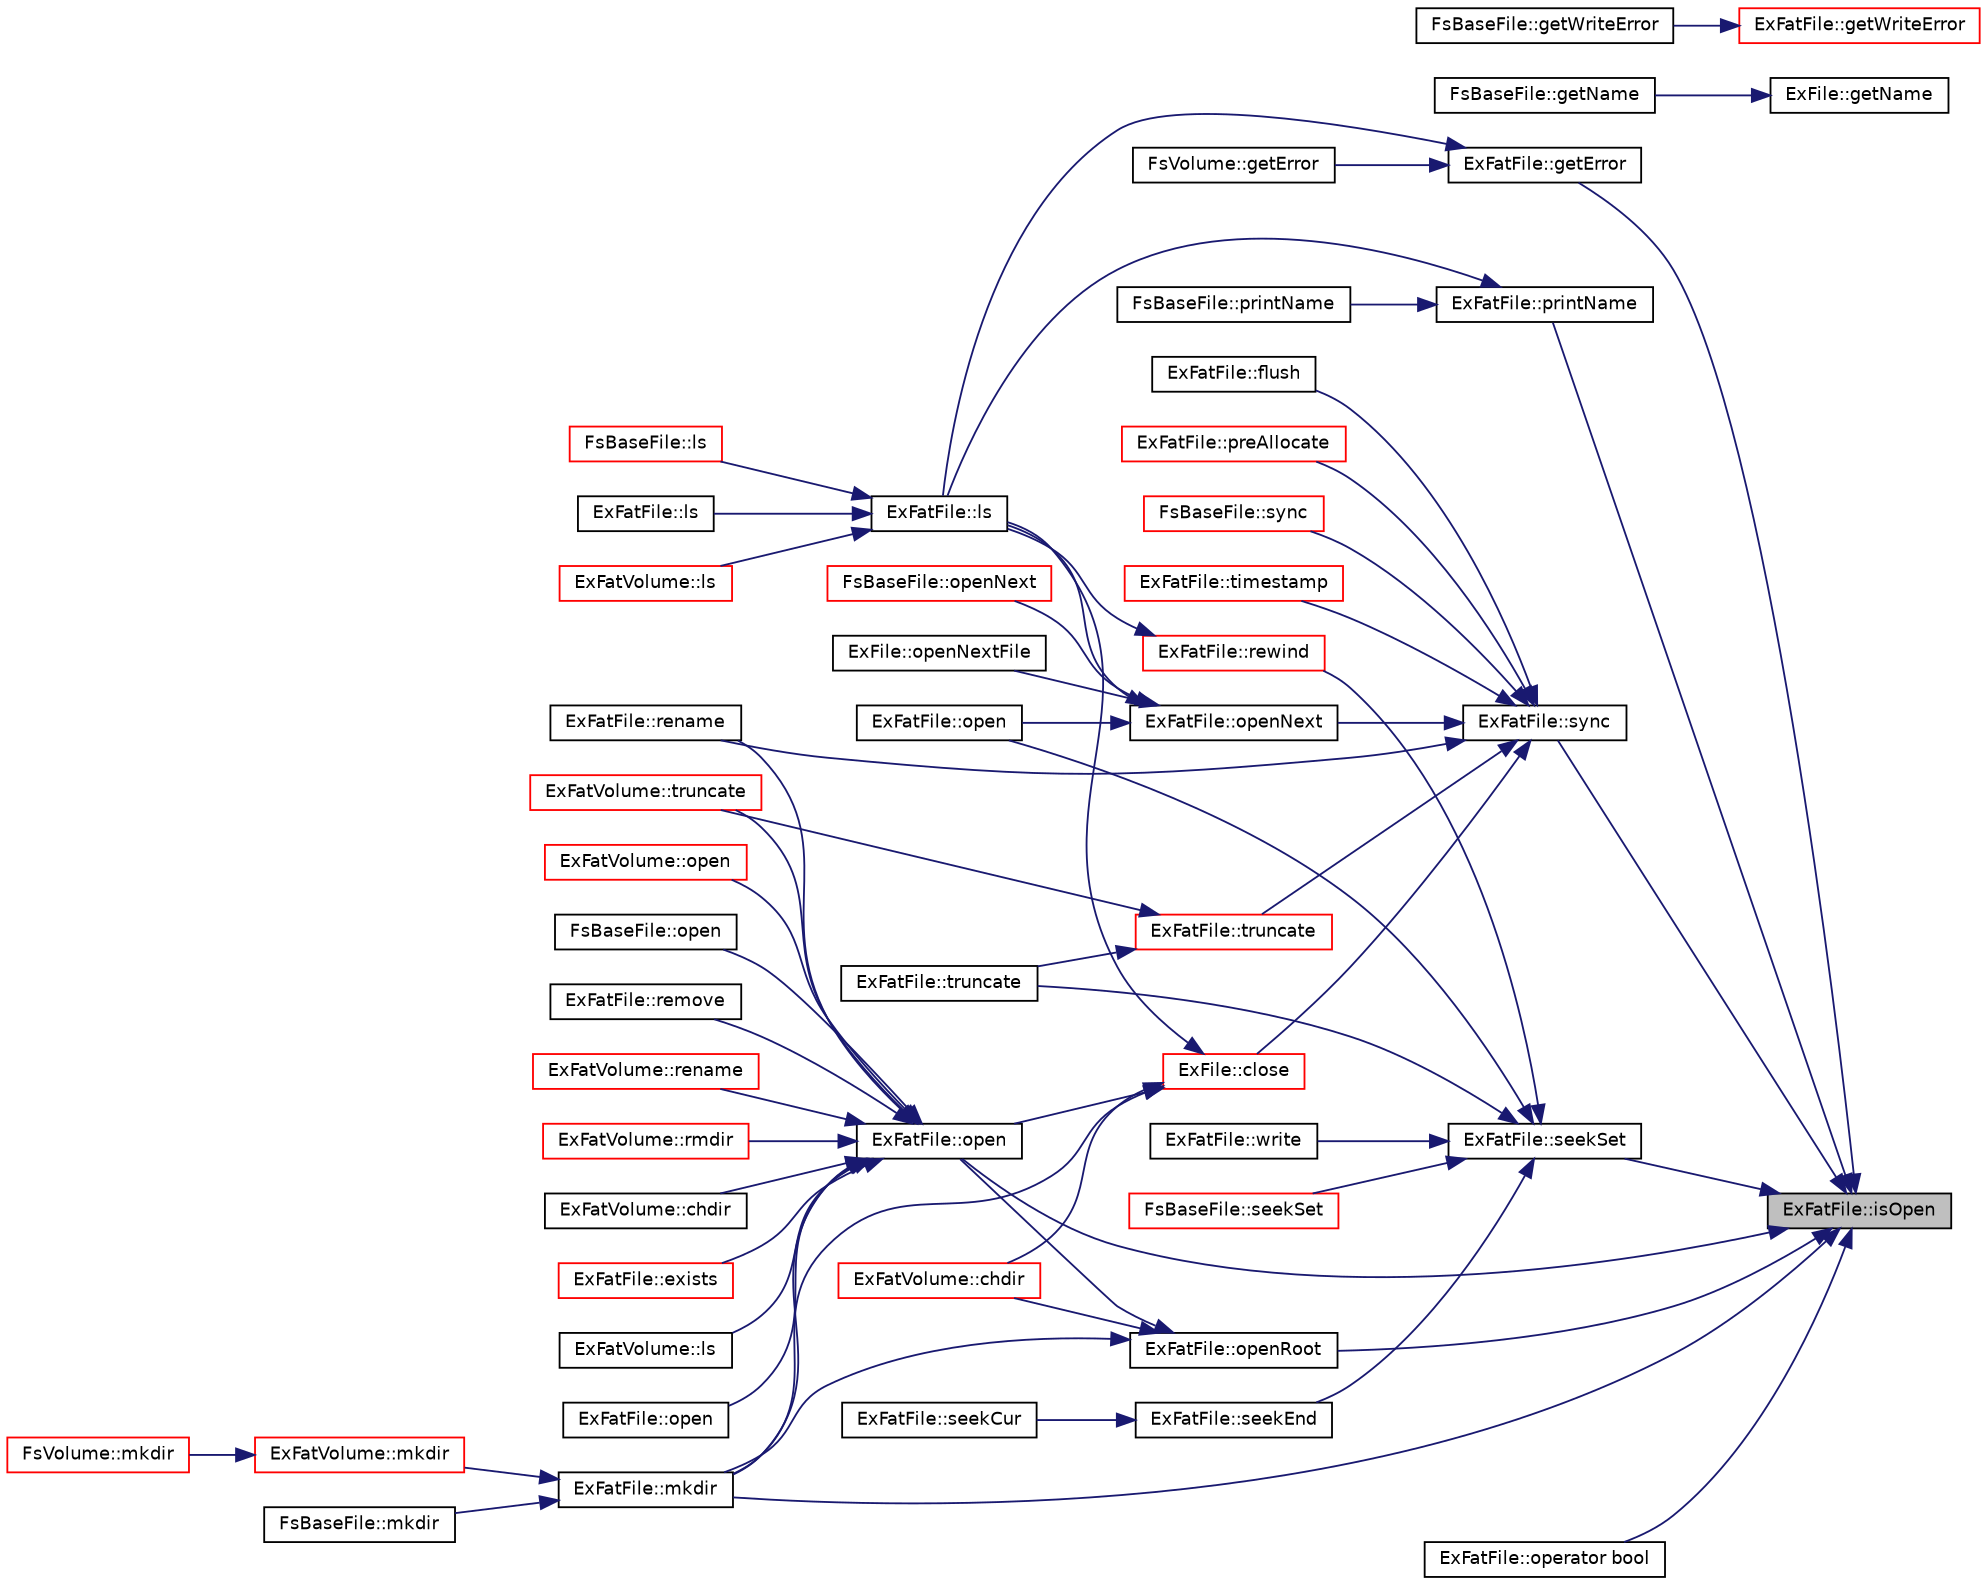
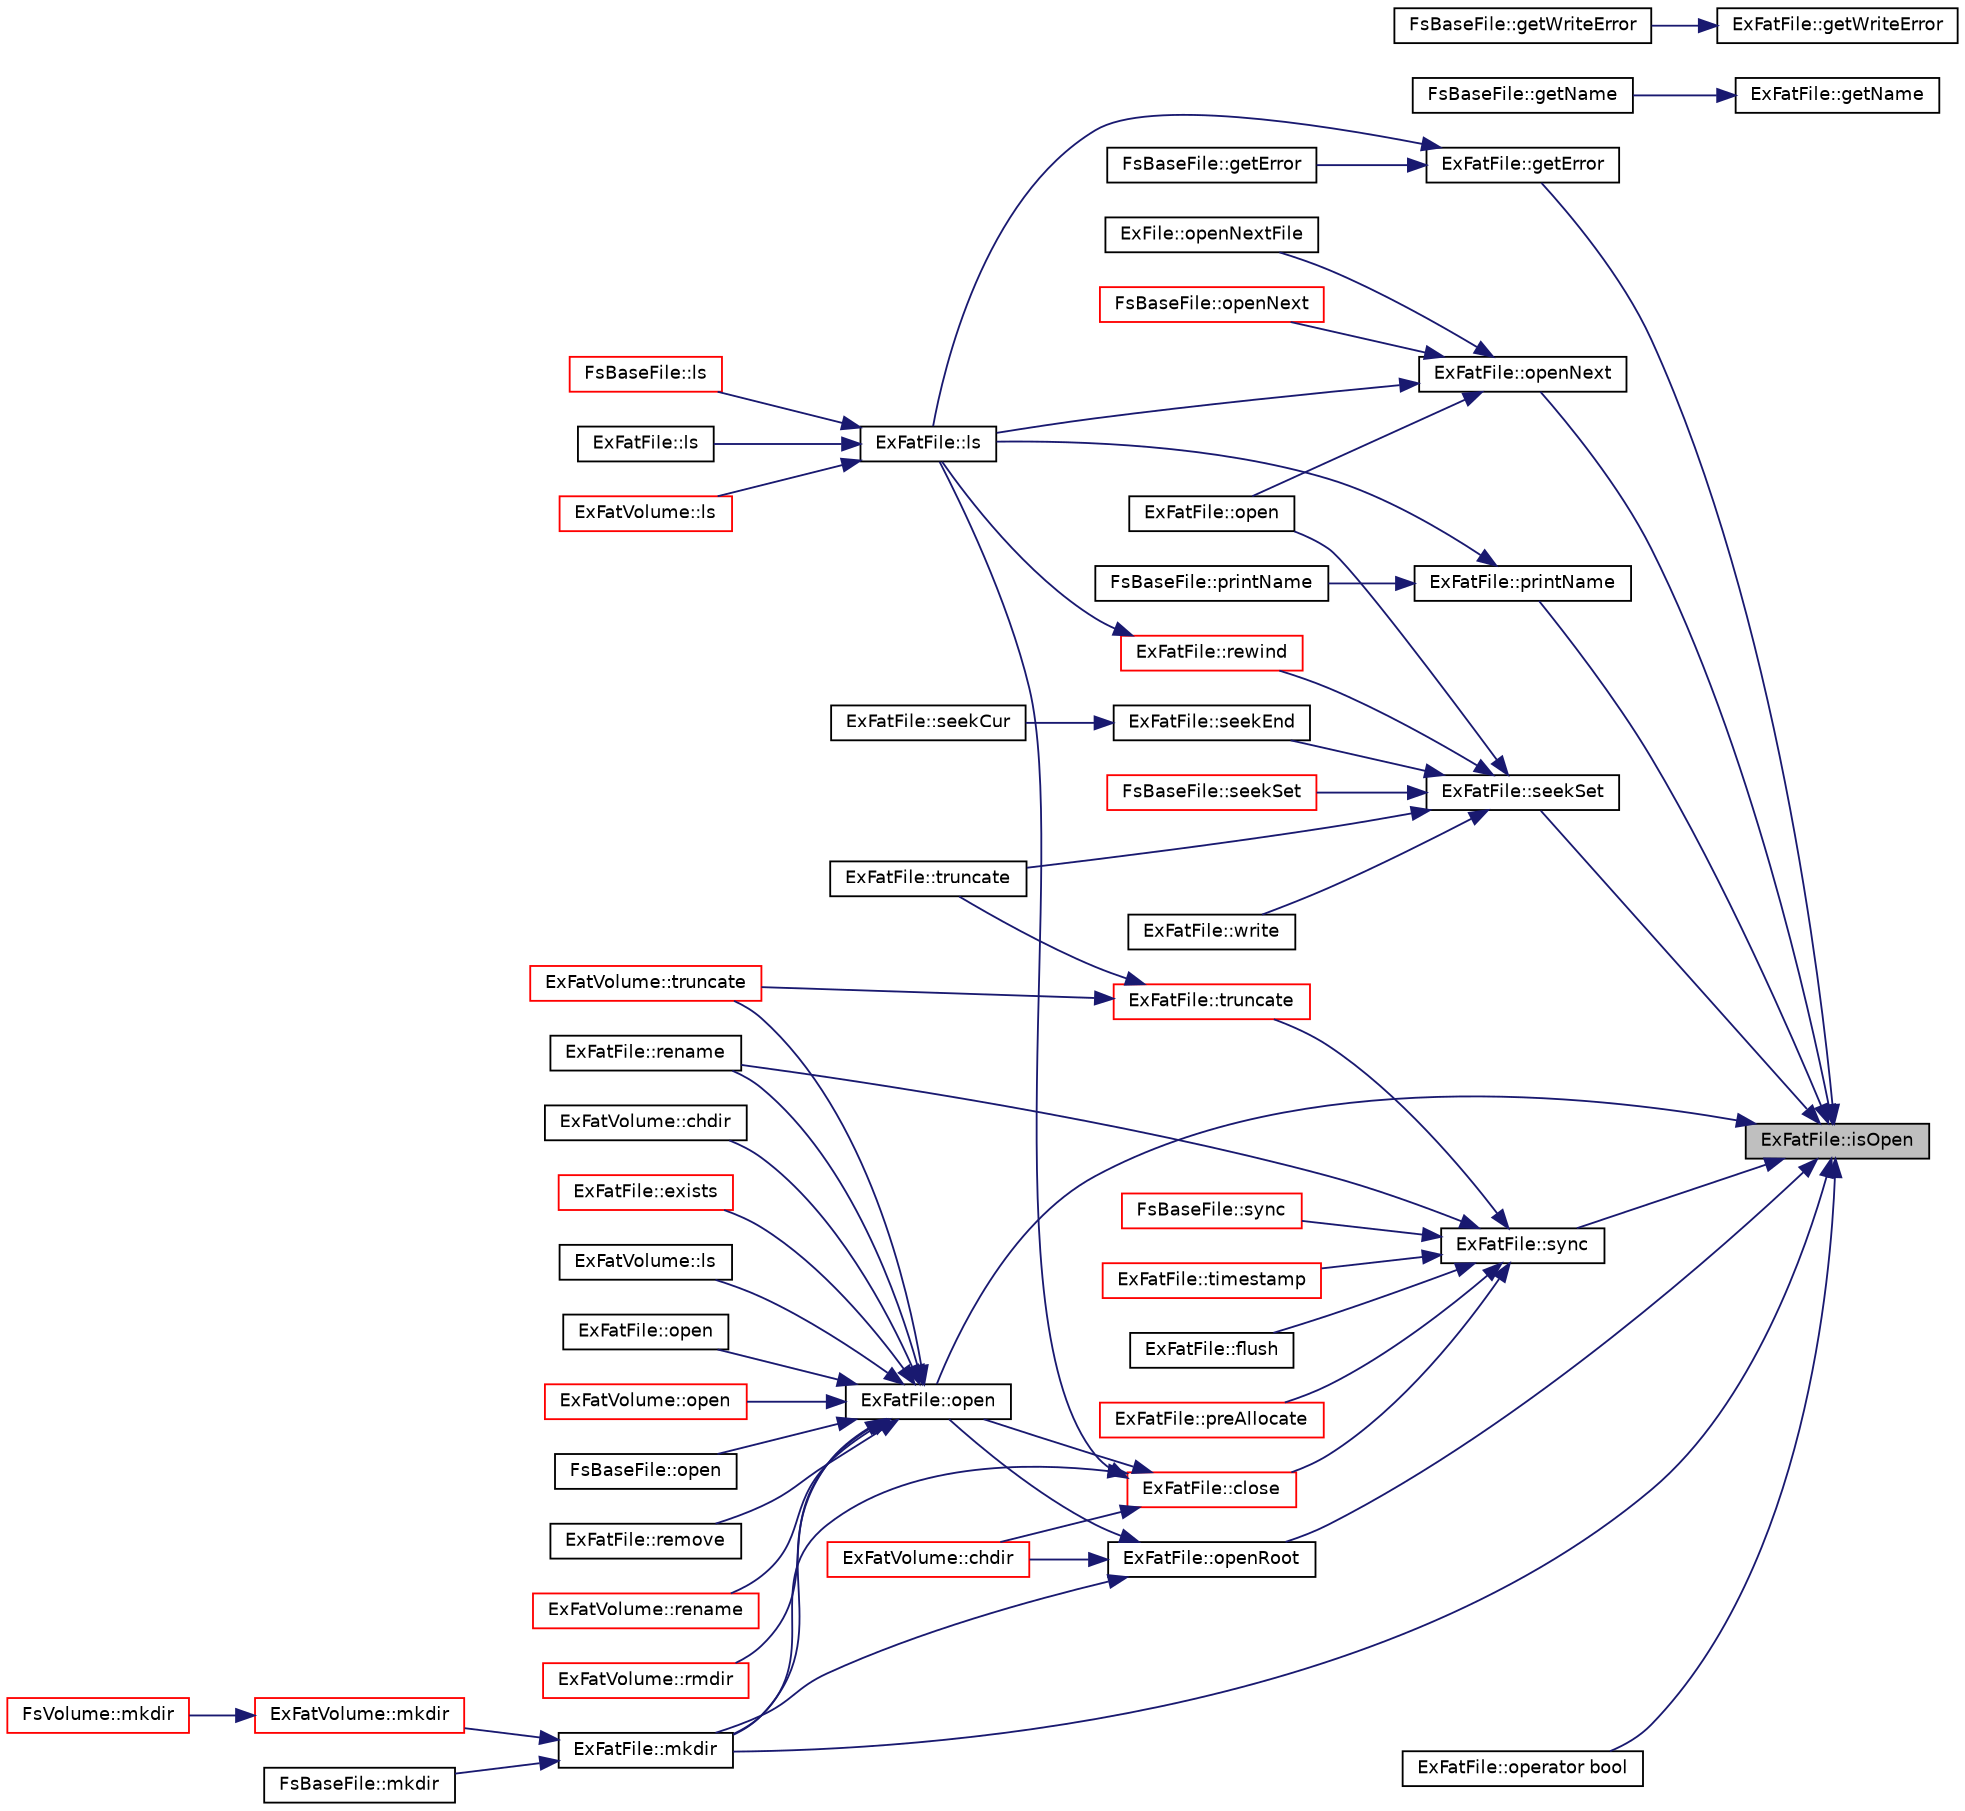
  digraph {
    rankdir=RL
    node [color=black fillcolor=white fontname=Helvetica fontsize=10 shape=record style=filled]
    edge [color=midnightblue dir=back fontname=Helvetica fontsize=10 labelfontname=Helvetica labelfontsize=10 style=solid]
    n1 [fillcolor=grey75 fontcolor=black height=0.2 label="ExFatFile::isOpen" width=0.4]
    n2 [height=0.2 label="ExFatFile::getError" width=0.4]
    n3 [height=0.2 label="ExFatFile::mkdir" width=0.4]
    n4 [height=0.2 label="ExFatFile::open" width=0.4]
    n5 [height=0.2 label="ExFatFile::openNext" width=0.4]
    n6 [height=0.2 label="ExFatFile::openRoot" width=0.4]
    n7 [height=0.2 label="ExFatFile::operator bool" width=0.4]
    n8 [height=0.2 label="ExFatFile::printName" width=0.4]
    n9 [height=0.2 label="ExFatFile::seekSet" width=0.4]
    n10 [height=0.2 label="ExFatFile::sync" width=0.4]
-   n11 [height=0.2 label="FsVolume::getError" width=0.4]
+   n11 [height=0.2 label="FsBaseFile::getError" width=0.4]
    n12 [height=0.2 label="ExFatFile::ls" width=0.4]
-   n13 [height=0.2 label="ExFile::getName" width=0.4]
+   n13 [height=0.2 label="ExFatFile::getName" width=0.4]
    n14 [height=0.2 label="FsBaseFile::getName" width=0.4]
-   n15 [color=red height=0.2 label="ExFatFile::getWriteError" width=0.4]
+   n15 [height=0.2 label="ExFatFile::getWriteError" width=0.4]
    n16 [height=0.2 label="FsBaseFile::getWriteError" width=0.4]
    n17 [color=red height=0.2 label="ExFatVolume::mkdir" width=0.4]
    n18 [height=0.2 label="FsBaseFile::mkdir" width=0.4]
    n19 [height=0.2 label="ExFatVolume::chdir" width=0.4]
    n20 [color=red height=0.2 label="ExFatFile::exists" width=0.4]
    n21 [height=0.2 label="ExFatVolume::ls" width=0.4]
    n22 [height=0.2 label="ExFatFile::open" width=0.4]
    n23 [color=red height=0.2 label="ExFatVolume::open" width=0.4]
    n24 [height=0.2 label="FsBaseFile::open" width=0.4]
    n25 [height=0.2 label="ExFatFile::remove" width=0.4]
    n26 [color=red height=0.2 label="ExFatVolume::rename" width=0.4]
    n27 [height=0.2 label="ExFatFile::rename" width=0.4]
    n28 [color=red height=0.2 label="ExFatVolume::rmdir" width=0.4]
    n29 [color=red height=0.2 label="ExFatVolume::truncate" width=0.4]
    n30 [height=0.2 label="ExFatFile::open" width=0.4]
    n31 [color=red height=0.2 label="FsBaseFile::openNext" width=0.4]
    n32 [height=0.2 label="ExFile::openNextFile" width=0.4]
    n33 [color=red height=0.2 label="ExFatVolume::chdir" width=0.4]
    n34 [height=0.2 label="FsBaseFile::printName" width=0.4]
    n35 [color=red height=0.2 label="ExFatFile::rewind" width=0.4]
    n36 [height=0.2 label="ExFatFile::seekEnd" width=0.4]
    n37 [color=red height=0.2 label="FsBaseFile::seekSet" width=0.4]
    n38 [height=0.2 label="ExFatFile::truncate" width=0.4]
    n39 [height=0.2 label="ExFatFile::write" width=0.4]
-   n40 [color=red height=0.2 label="ExFile::close" width=0.4]
+   n40 [color=red height=0.2 label="ExFatFile::close" width=0.4]
    n41 [height=0.2 label="ExFatFile::flush" width=0.4]
    n42 [color=red height=0.2 label="ExFatFile::preAllocate" width=0.4]
    n43 [color=red height=0.2 label="FsBaseFile::sync" width=0.4]
    n44 [color=red height=0.2 label="ExFatFile::timestamp" width=0.4]
    n45 [color=red height=0.2 label="ExFatFile::truncate" width=0.4]
    n46 [color=red height=0.2 label="FsBaseFile::ls" width=0.4]
    n47 [height=0.2 label="ExFatFile::ls" width=0.4]
    n48 [color=red height=0.2 label="ExFatVolume::ls" width=0.4]
    n49 [color=red height=0.2 label="FsVolume::mkdir" width=0.4]
    n50 [height=0.2 label="ExFatFile::seekCur" width=0.4]
    n1 -> n2
    n1 -> n3
    n1 -> n4
-   n10 -> n5
+   n1 -> n5
    n1 -> n6
    n1 -> n7
    n1 -> n8
    n1 -> n9
    n1 -> n10
    n2 -> n11
    n2 -> n12
    n3 -> n17
    n3 -> n18
    n4 -> n3
    n4 -> n19
    n4 -> n20
    n4 -> n21
    n4 -> n22
    n4 -> n23
    n4 -> n24
    n4 -> n25
    n4 -> n26
    n4 -> n27
    n4 -> n28
    n4 -> n29
    n5 -> n12
    n5 -> n30
    n5 -> n31
    n5 -> n32
    n6 -> n3
    n6 -> n4
    n6 -> n33
    n8 -> n12
    n8 -> n34
    n9 -> n30
    n9 -> n35
    n9 -> n36
    n9 -> n37
    n9 -> n38
    n9 -> n39
    n10 -> n27
    n10 -> n40
    n10 -> n41
    n10 -> n42
    n10 -> n43
    n10 -> n44
    n10 -> n45
    n12 -> n46
    n12 -> n47
    n12 -> n48
    n13 -> n14
    n15 -> n16
    n17 -> n49
    n35 -> n12
    n36 -> n50
    n40 -> n3
    n40 -> n4
    n40 -> n12
    n40 -> n33
    n45 -> n29
    n45 -> n38
  }
